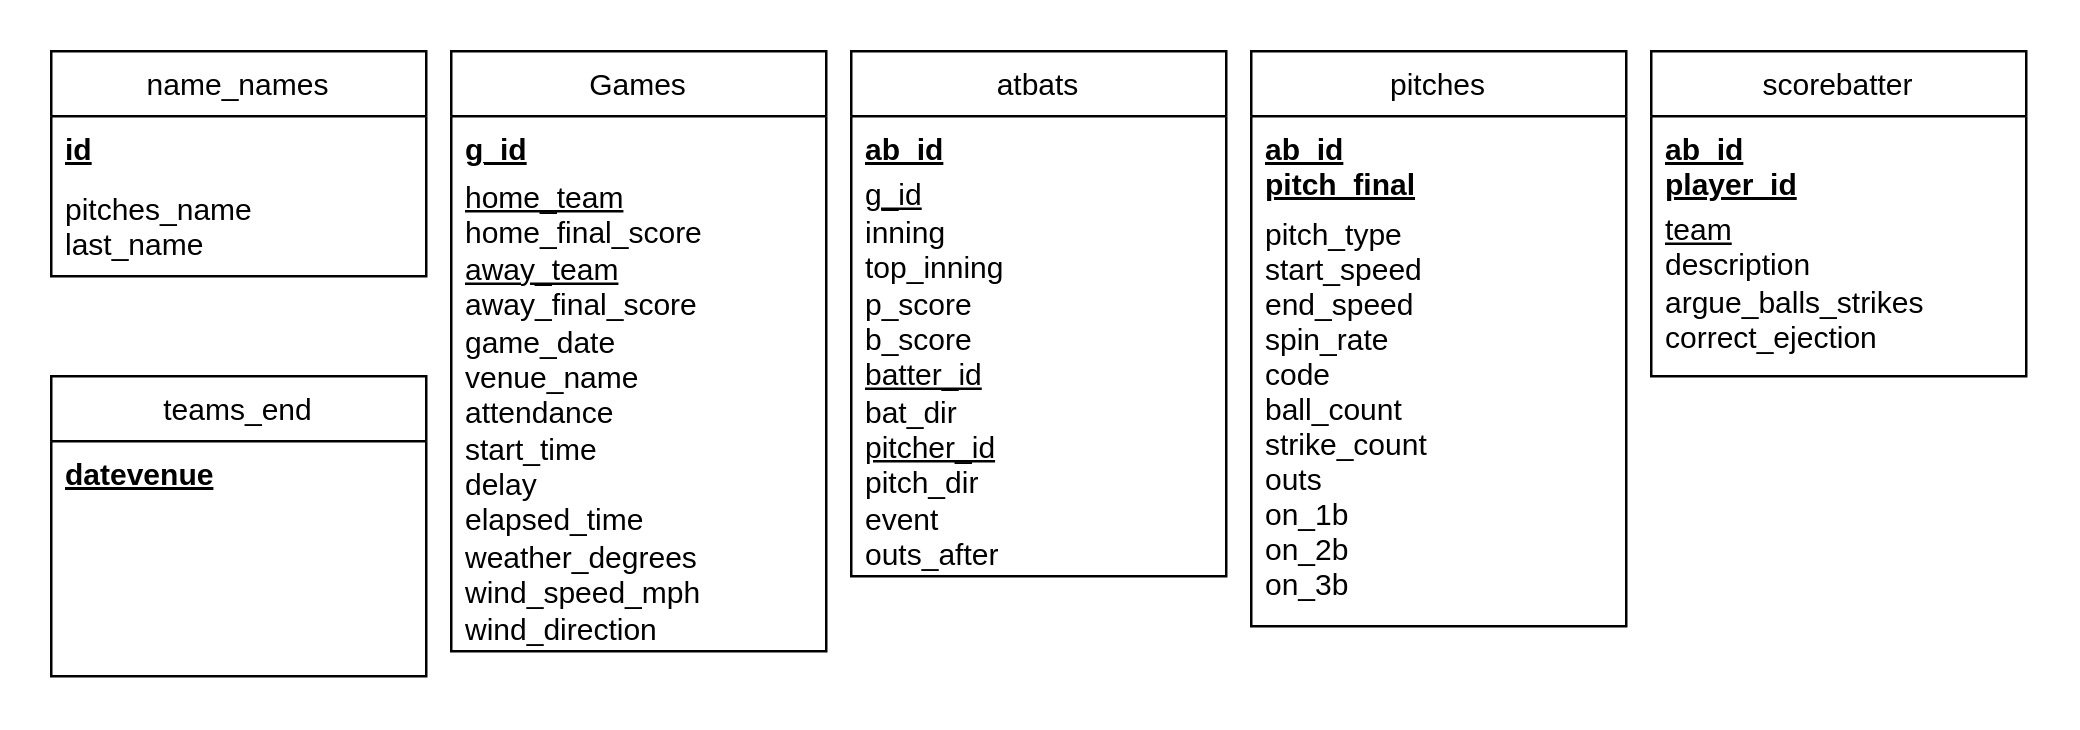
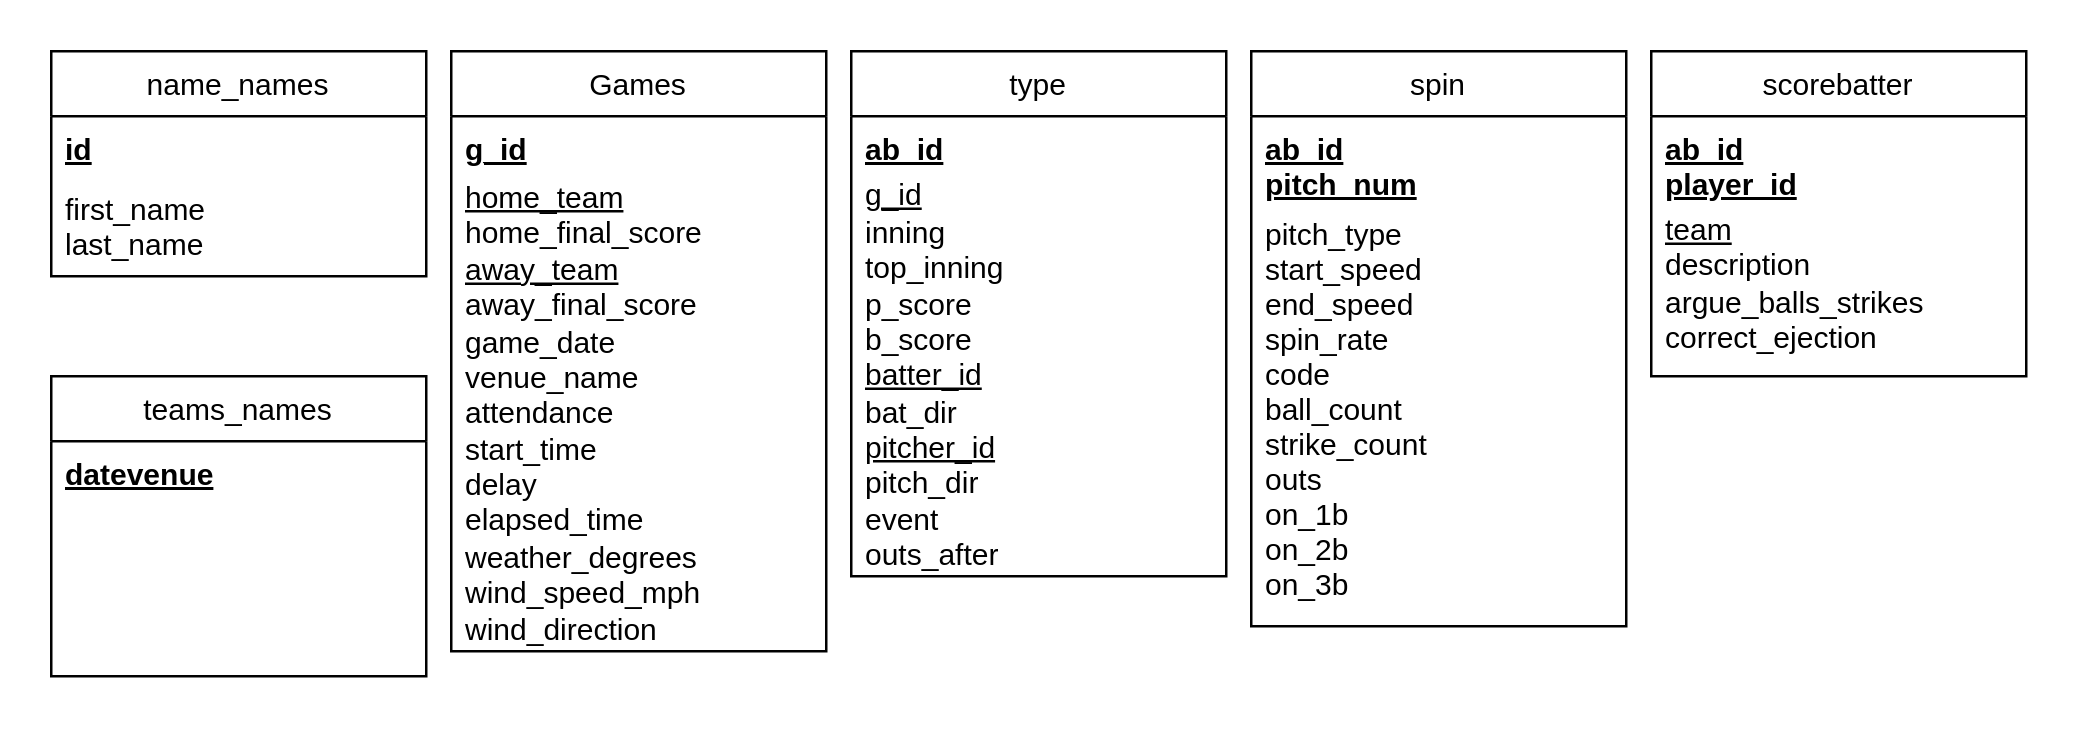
  <mxCell id="0" />
  <mxCell id="1" parent="0" />
  <mxCell id="2" value="Games" style="swimlane;fontStyle=0;align=center;verticalAlign=top;childLayout=stackLayout;horizontal=1;startSize=26;horizontalStack=0;resizeParent=1;resizeLast=0;collapsible=1;marginBottom=0;rounded=0;shadow=0;strokeWidth=1;" vertex="1" parent="1"><mxGeometry x="180" y="20" width="150" height="240" as="geometry"><mxRectangle x="340" y="380" width="170" height="26" as="alternateBounds" /></mxGeometry></mxCell>
  <mxCell id="3" value="g_id" style="text;align=left;verticalAlign=top;spacingLeft=4;spacingRight=4;overflow=hidden;rotatable=0;points=[[0,0.5],[1,0.5]];portConstraint=eastwest;fontStyle=5" vertex="1" parent="2"><mxGeometry y="26" width="150" height="24" as="geometry" /></mxCell>
  <mxCell id="4" value="&lt;span&gt;&lt;u&gt;home_team&lt;/u&gt;&lt;/span&gt;&lt;br style=&quot;padding: 0px ; margin: 0px&quot;&gt;&lt;span&gt;home_final_score&lt;/span&gt;&lt;br style=&quot;padding: 0px ; margin: 0px&quot;&gt;&lt;span&gt;&lt;u&gt;away_team&lt;/u&gt;&lt;/span&gt;&lt;br style=&quot;padding: 0px ; margin: 0px&quot;&gt;&lt;span&gt;away_final_score&lt;/span&gt;&lt;br style=&quot;padding: 0px ; margin: 0px&quot;&gt;&lt;span&gt;game_date&lt;/span&gt;&lt;br style=&quot;padding: 0px ; margin: 0px&quot;&gt;&lt;span&gt;venue_name&lt;/span&gt;&lt;br style=&quot;padding: 0px ; margin: 0px&quot;&gt;&lt;span&gt;attendance&lt;/span&gt;&lt;br style=&quot;padding: 0px ; margin: 0px&quot;&gt;&lt;span&gt;start_time&lt;/span&gt;&lt;br style=&quot;padding: 0px ; margin: 0px&quot;&gt;&lt;span&gt;delay&lt;/span&gt;&lt;br style=&quot;padding: 0px ; margin: 0px&quot;&gt;&lt;span&gt;elapsed_time&lt;/span&gt;&lt;br style=&quot;padding: 0px ; margin: 0px&quot;&gt;&lt;span&gt;weather_degrees&lt;/span&gt;&lt;br style=&quot;padding: 0px ; margin: 0px&quot;&gt;&lt;span&gt;wind_speed_mph&lt;/span&gt;&lt;br style=&quot;padding: 0px ; margin: 0px&quot;&gt;&lt;span&gt;wind_direction&lt;/span&gt;" style="text;html=1;fillColor=none;align=left;verticalAlign=middle;whiteSpace=wrap;rounded=0;spacingLeft=4;spacingRight=4;" vertex="1" parent="2"><mxGeometry y="50" width="150" height="190" as="geometry" /></mxCell>
- <mxCell id="5" value="atbats" style="swimlane;fontStyle=0;align=center;verticalAlign=top;childLayout=stackLayout;horizontal=1;startSize=26;horizontalStack=0;resizeParent=1;resizeLast=0;collapsible=1;marginBottom=0;rounded=0;shadow=0;strokeWidth=1;" vertex="1" parent="1"><mxGeometry x="340" y="20" width="150" height="210" as="geometry"><mxRectangle x="340" y="380" width="170" height="26" as="alternateBounds" /></mxGeometry></mxCell>
+ <mxCell id="5" value="type" style="swimlane;fontStyle=0;align=center;verticalAlign=top;childLayout=stackLayout;horizontal=1;startSize=26;horizontalStack=0;resizeParent=1;resizeLast=0;collapsible=1;marginBottom=0;rounded=0;shadow=0;strokeWidth=1;" vertex="1" parent="1"><mxGeometry x="340" y="20" width="150" height="210" as="geometry"><mxRectangle x="340" y="380" width="170" height="26" as="alternateBounds" /></mxGeometry></mxCell>
  <mxCell id="6" value="ab_id" style="text;align=left;verticalAlign=top;spacingLeft=4;spacingRight=4;overflow=hidden;rotatable=0;points=[[0,0.5],[1,0.5]];portConstraint=eastwest;fontStyle=5" vertex="1" parent="5"><mxGeometry y="26" width="150" height="24" as="geometry" /></mxCell>
  <mxCell id="7" value="&lt;span&gt;&lt;u&gt;g_id&lt;/u&gt;&lt;/span&gt;&lt;br style=&quot;padding: 0px ; margin: 0px&quot;&gt;&lt;span&gt;inning&lt;/span&gt;&lt;br style=&quot;padding: 0px ; margin: 0px&quot;&gt;&lt;span&gt;top_inning&lt;/span&gt;&lt;br style=&quot;padding: 0px ; margin: 0px&quot;&gt;&lt;span&gt;p_score&lt;/span&gt;&lt;br style=&quot;padding: 0px ; margin: 0px&quot;&gt;&lt;span&gt;b_score&lt;/span&gt;&lt;br style=&quot;padding: 0px ; margin: 0px&quot;&gt;&lt;span&gt;&lt;u&gt;batter_id&lt;/u&gt;&lt;/span&gt;&lt;br style=&quot;padding: 0px ; margin: 0px&quot;&gt;&lt;span&gt;bat_dir&lt;/span&gt;&lt;br style=&quot;padding: 0px ; margin: 0px&quot;&gt;&lt;span&gt;&lt;u&gt;pitcher_id&lt;/u&gt;&lt;/span&gt;&lt;br style=&quot;padding: 0px ; margin: 0px&quot;&gt;&lt;span&gt;pitch_dir&lt;/span&gt;&lt;br style=&quot;padding: 0px ; margin: 0px&quot;&gt;&lt;span&gt;event&lt;/span&gt;&lt;br style=&quot;padding: 0px ; margin: 0px&quot;&gt;&lt;span&gt;outs_after&lt;/span&gt;" style="text;html=1;fillColor=none;align=left;verticalAlign=middle;whiteSpace=wrap;rounded=0;spacingLeft=4;spacingRight=4;" vertex="1" parent="5"><mxGeometry y="50" width="150" height="160" as="geometry" /></mxCell>
  <mxCell id="8" value="scorebatter" style="swimlane;fontStyle=0;align=center;verticalAlign=top;childLayout=stackLayout;horizontal=1;startSize=26;horizontalStack=0;resizeParent=1;resizeLast=0;collapsible=1;marginBottom=0;rounded=0;shadow=0;strokeWidth=1;" vertex="1" parent="1"><mxGeometry x="660" y="20" width="150" height="130" as="geometry"><mxRectangle x="340" y="380" width="170" height="26" as="alternateBounds" /></mxGeometry></mxCell>
  <mxCell id="9" value="ab_id&#10;player_id" style="text;align=left;verticalAlign=top;spacingLeft=4;spacingRight=4;overflow=hidden;rotatable=0;points=[[0,0.5],[1,0.5]];portConstraint=eastwest;fontStyle=5" vertex="1" parent="8"><mxGeometry y="26" width="150" height="34" as="geometry" /></mxCell>
  <mxCell id="10" value="&lt;span&gt;&lt;u&gt;team&lt;/u&gt;&lt;/span&gt;&lt;br style=&quot;padding: 0px ; margin: 0px&quot;&gt;&lt;span&gt;description&lt;/span&gt;&lt;br style=&quot;padding: 0px ; margin: 0px&quot;&gt;&lt;span&gt;argue_balls_strikes&lt;/span&gt;&lt;br style=&quot;padding: 0px ; margin: 0px&quot;&gt;&lt;span&gt;correct_ejection&lt;/span&gt;" style="text;html=1;fillColor=none;align=left;verticalAlign=middle;whiteSpace=wrap;rounded=0;spacingLeft=4;spacingRight=4;" vertex="1" parent="8"><mxGeometry y="60" width="150" height="65" as="geometry" /></mxCell>
  <mxCell id="11" value="name_names" style="swimlane;fontStyle=0;align=center;verticalAlign=top;childLayout=stackLayout;horizontal=1;startSize=26;horizontalStack=0;resizeParent=1;resizeLast=0;collapsible=1;marginBottom=0;rounded=0;shadow=0;strokeWidth=1;" vertex="1" parent="1"><mxGeometry x="20" y="20" width="150" height="90" as="geometry"><mxRectangle x="340" y="380" width="170" height="26" as="alternateBounds" /></mxGeometry></mxCell>
  <mxCell id="12" value="id" style="text;align=left;verticalAlign=top;spacingLeft=4;spacingRight=4;overflow=hidden;rotatable=0;points=[[0,0.5],[1,0.5]];portConstraint=eastwest;fontStyle=5" vertex="1" parent="11"><mxGeometry y="26" width="150" height="24" as="geometry" /></mxCell>
- <mxCell id="13" value="pitches_name&#10;last_name" style="text;align=left;verticalAlign=top;spacingLeft=4;spacingRight=4;overflow=hidden;rotatable=0;points=[[0,0.5],[1,0.5]];portConstraint=eastwest;fontStyle=0" vertex="1" parent="11"><mxGeometry y="50" width="150" height="40" as="geometry" /></mxCell>
- <mxCell id="14" value="pitches" style="swimlane;fontStyle=0;align=center;verticalAlign=top;childLayout=stackLayout;horizontal=1;startSize=26;horizontalStack=0;resizeParent=1;resizeLast=0;collapsible=1;marginBottom=0;rounded=0;shadow=0;strokeWidth=1;perimeterSpacing=0;" vertex="1" parent="1"><mxGeometry x="500" y="20" width="150" height="230" as="geometry"><mxRectangle x="340" y="380" width="170" height="26" as="alternateBounds" /></mxGeometry></mxCell>
- <mxCell id="15" value="ab_id&#10;pitch_final" style="text;align=left;verticalAlign=top;spacingLeft=4;spacingRight=4;overflow=hidden;rotatable=0;points=[[0,0.5],[1,0.5]];portConstraint=eastwest;fontStyle=5" vertex="1" parent="14"><mxGeometry y="26" width="150" height="34" as="geometry" /></mxCell>
+ <mxCell id="13" value="first_name&#10;last_name" style="text;align=left;verticalAlign=top;spacingLeft=4;spacingRight=4;overflow=hidden;rotatable=0;points=[[0,0.5],[1,0.5]];portConstraint=eastwest;fontStyle=0" vertex="1" parent="11"><mxGeometry y="50" width="150" height="40" as="geometry" /></mxCell>
+ <mxCell id="14" value="spin" style="swimlane;fontStyle=0;align=center;verticalAlign=top;childLayout=stackLayout;horizontal=1;startSize=26;horizontalStack=0;resizeParent=1;resizeLast=0;collapsible=1;marginBottom=0;rounded=0;shadow=0;strokeWidth=1;perimeterSpacing=0;" vertex="1" parent="1"><mxGeometry x="500" y="20" width="150" height="230" as="geometry"><mxRectangle x="340" y="380" width="170" height="26" as="alternateBounds" /></mxGeometry></mxCell>
+ <mxCell id="15" value="ab_id&#10;pitch_num" style="text;align=left;verticalAlign=top;spacingLeft=4;spacingRight=4;overflow=hidden;rotatable=0;points=[[0,0.5],[1,0.5]];portConstraint=eastwest;fontStyle=5" vertex="1" parent="14"><mxGeometry y="26" width="150" height="34" as="geometry" /></mxCell>
  <mxCell id="16" value="pitch_type&#10;start_speed&#10;end_speed&#10;spin_rate&#10;code&#10;ball_count&#10;strike_count&#10;outs&#10;on_1b&#10;on_2b&#10;on_3b" style="text;align=left;verticalAlign=top;spacingLeft=4;spacingRight=4;overflow=hidden;rotatable=0;points=[[0,0.5],[1,0.5]];portConstraint=eastwest;fontStyle=0" vertex="1" parent="14"><mxGeometry y="60" width="150" height="170" as="geometry" /></mxCell>
- <mxCell id="17" value="teams_end" style="swimlane;fontStyle=0;align=center;verticalAlign=top;childLayout=stackLayout;horizontal=1;startSize=26;horizontalStack=0;resizeParent=1;resizeLast=0;collapsible=1;marginBottom=0;rounded=0;shadow=0;strokeWidth=1;" vertex="1" parent="1"><mxGeometry x="20" y="150" width="150" height="120" as="geometry"><mxRectangle x="340" y="380" width="170" height="26" as="alternateBounds" /></mxGeometry></mxCell>
+ <mxCell id="17" value="teams_names" style="swimlane;fontStyle=0;align=center;verticalAlign=top;childLayout=stackLayout;horizontal=1;startSize=26;horizontalStack=0;resizeParent=1;resizeLast=0;collapsible=1;marginBottom=0;rounded=0;shadow=0;strokeWidth=1;" vertex="1" parent="1"><mxGeometry x="20" y="150" width="150" height="120" as="geometry"><mxRectangle x="340" y="380" width="170" height="26" as="alternateBounds" /></mxGeometry></mxCell>
  <mxCell id="18" value="datevenue" style="text;align=left;verticalAlign=top;spacingLeft=4;spacingRight=4;overflow=hidden;rotatable=0;points=[[0,0.5],[1,0.5]];portConstraint=eastwest;fontStyle=5" vertex="1" parent="17"><mxGeometry y="26" width="150" height="94" as="geometry" /></mxCell>
